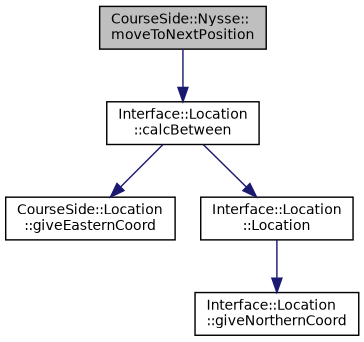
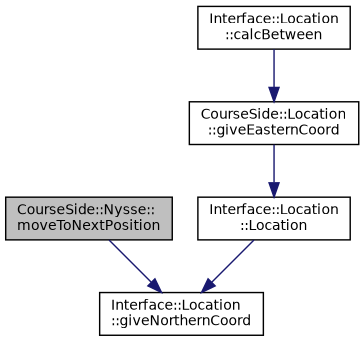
  digraph {
    rankdir=TB
    node [color=black fillcolor=white fontname=Helvetica fontsize=10 shape=record style=filled]
    edge [color=midnightblue fontname=Helvetica fontsize=10 labelfontname=Helvetica labelfontsize=10 style=solid]
    n1 [fillcolor=grey75 fontcolor=black height=0.2 label="CourseSide::Nysse::\lmoveToNextPosition" width=0.4]
    n2 [height=0.2 label="Interface::Location\l::calcBetween" width=0.4]
    n3 [height=0.2 label="CourseSide::Location\l::giveEasternCoord" width=0.4]
    n4 [height=0.2 label="Interface::Location\l::Location" width=0.4]
    n5 [height=0.2 label="Interface::Location\l::giveNorthernCoord" width=0.4]
-   n1 -> n2
+   n1 -> n5
    n2 -> n3
-   n2 -> n4
+   n3 -> n4
    n4 -> n5
  }
